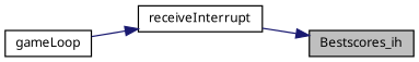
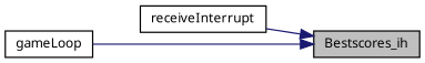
  digraph {
    fontname="Noto Sans"
    rankdir=RL
    node [color=black fillcolor=white fontname="Noto Sans" fontsize=10 shape=record style=filled]
    edge [color=midnightblue dir=back fontname="Noto Sans" fontsize=10 labelfontname=Helvetica labelfontsize=10 style=solid]
    n1 [fillcolor=grey75 fontcolor=black height=0.2 label=Bestscores_ih width=0.4]
    n2 [height=0.2 label=receiveInterrupt width=0.4]
    n3 [height=0.2 label=gameLoop width=0.4]
    n1 -> n2
-   n2 -> n3
+   n1 -> n3
  }
